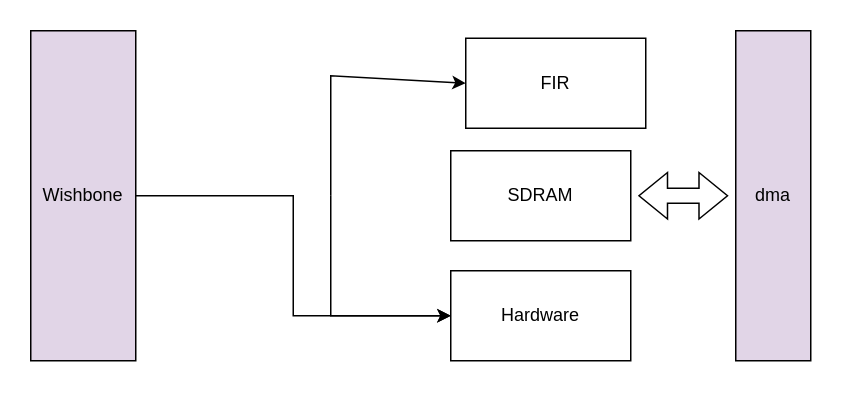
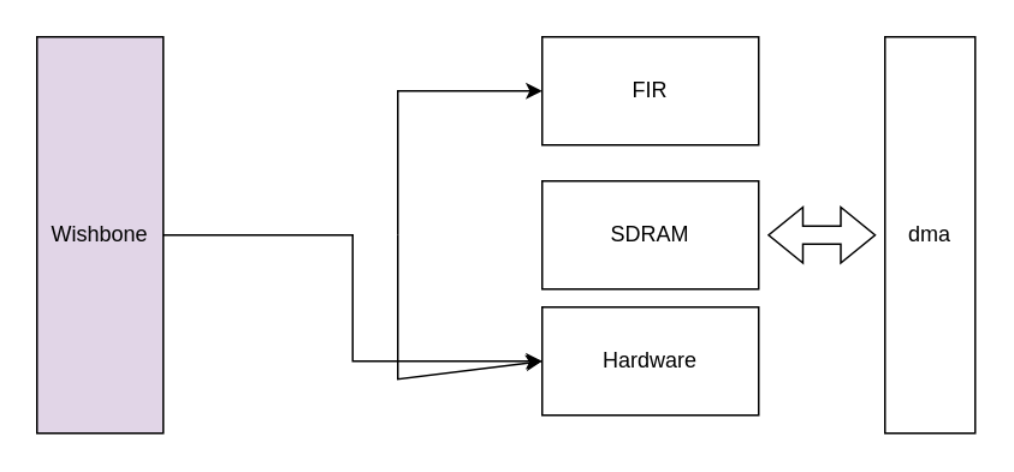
  <mxCell id="0" />
  <mxCell id="1" parent="0" />
- <mxCell id="2" value="FIR" style="rounded=0;whiteSpace=wrap;html=1;" vertex="1" parent="1"><mxGeometry x="310" y="25" width="120" height="60" as="geometry" /></mxCell>
+ <mxCell id="2" value="FIR" style="rounded=0;whiteSpace=wrap;html=1;" vertex="1" parent="1"><mxGeometry x="300" y="20" width="120" height="60" as="geometry" /></mxCell>
  <mxCell id="3" value="SDRAM" style="rounded=0;whiteSpace=wrap;html=1;" vertex="1" parent="1"><mxGeometry x="300" y="100" width="120" height="60" as="geometry" /></mxCell>
- <mxCell id="4" value="Hardware" style="rounded=0;whiteSpace=wrap;html=1;" vertex="1" parent="1"><mxGeometry x="300" y="180" width="120" height="60" as="geometry" /></mxCell>
+ <mxCell id="4" value="Hardware" style="rounded=0;whiteSpace=wrap;html=1;" vertex="1" parent="1"><mxGeometry x="300" y="170" width="120" height="60" as="geometry" /></mxCell>
  <mxCell id="5" style="edgeStyle=orthogonalEdgeStyle;rounded=0;orthogonalLoop=1;jettySize=auto;html=1;exitX=1;exitY=0.5;exitDx=0;exitDy=0;" edge="1" parent="1" source="6" target="4"><mxGeometry relative="1" as="geometry" /></mxCell>
  <mxCell id="6" value="Wishbone" style="rounded=0;whiteSpace=wrap;html=1;fillColor=#e1d5e7;" vertex="1" parent="1"><mxGeometry x="20" y="20" width="70" height="220" as="geometry" /></mxCell>
- <mxCell id="7" value="dma" style="rounded=0;whiteSpace=wrap;html=1;fillColor=#e1d5e7;" vertex="1" parent="1"><mxGeometry x="490" y="20" width="50" height="220" as="geometry" /></mxCell>
+ <mxCell id="7" value="dma" style="rounded=0;whiteSpace=wrap;html=1;" vertex="1" parent="1"><mxGeometry x="490" y="20" width="50" height="220" as="geometry" /></mxCell>
  <mxCell id="8" value="" style="endArrow=classic;html=1;rounded=0;entryX=0;entryY=0.5;entryDx=0;entryDy=0;" edge="1" parent="1" target="2"><mxGeometry width="50" height="50" relative="1" as="geometry"><mxPoint x="220" y="130" as="sourcePoint" /><mxPoint x="250" y="140" as="targetPoint" /><Array as="points"><mxPoint x="220" y="50" /></Array></mxGeometry></mxCell>
  <mxCell id="9" value="" style="endArrow=classic;html=1;rounded=0;entryX=0;entryY=0.5;entryDx=0;entryDy=0;" edge="1" parent="1" target="4"><mxGeometry width="50" height="50" relative="1" as="geometry"><mxPoint x="220" y="130" as="sourcePoint" /><mxPoint x="250" y="140" as="targetPoint" /><Array as="points"><mxPoint x="220" y="210" /></Array></mxGeometry></mxCell>
  <mxCell id="10" value="" style="shape=flexArrow;endArrow=classic;startArrow=classic;html=1;rounded=0;entryX=0;entryY=0.5;entryDx=0;entryDy=0;" edge="1" parent="1"><mxGeometry width="100" height="100" relative="1" as="geometry"><mxPoint x="425" y="130" as="sourcePoint" /><mxPoint x="485" y="130" as="targetPoint" /></mxGeometry></mxCell>
